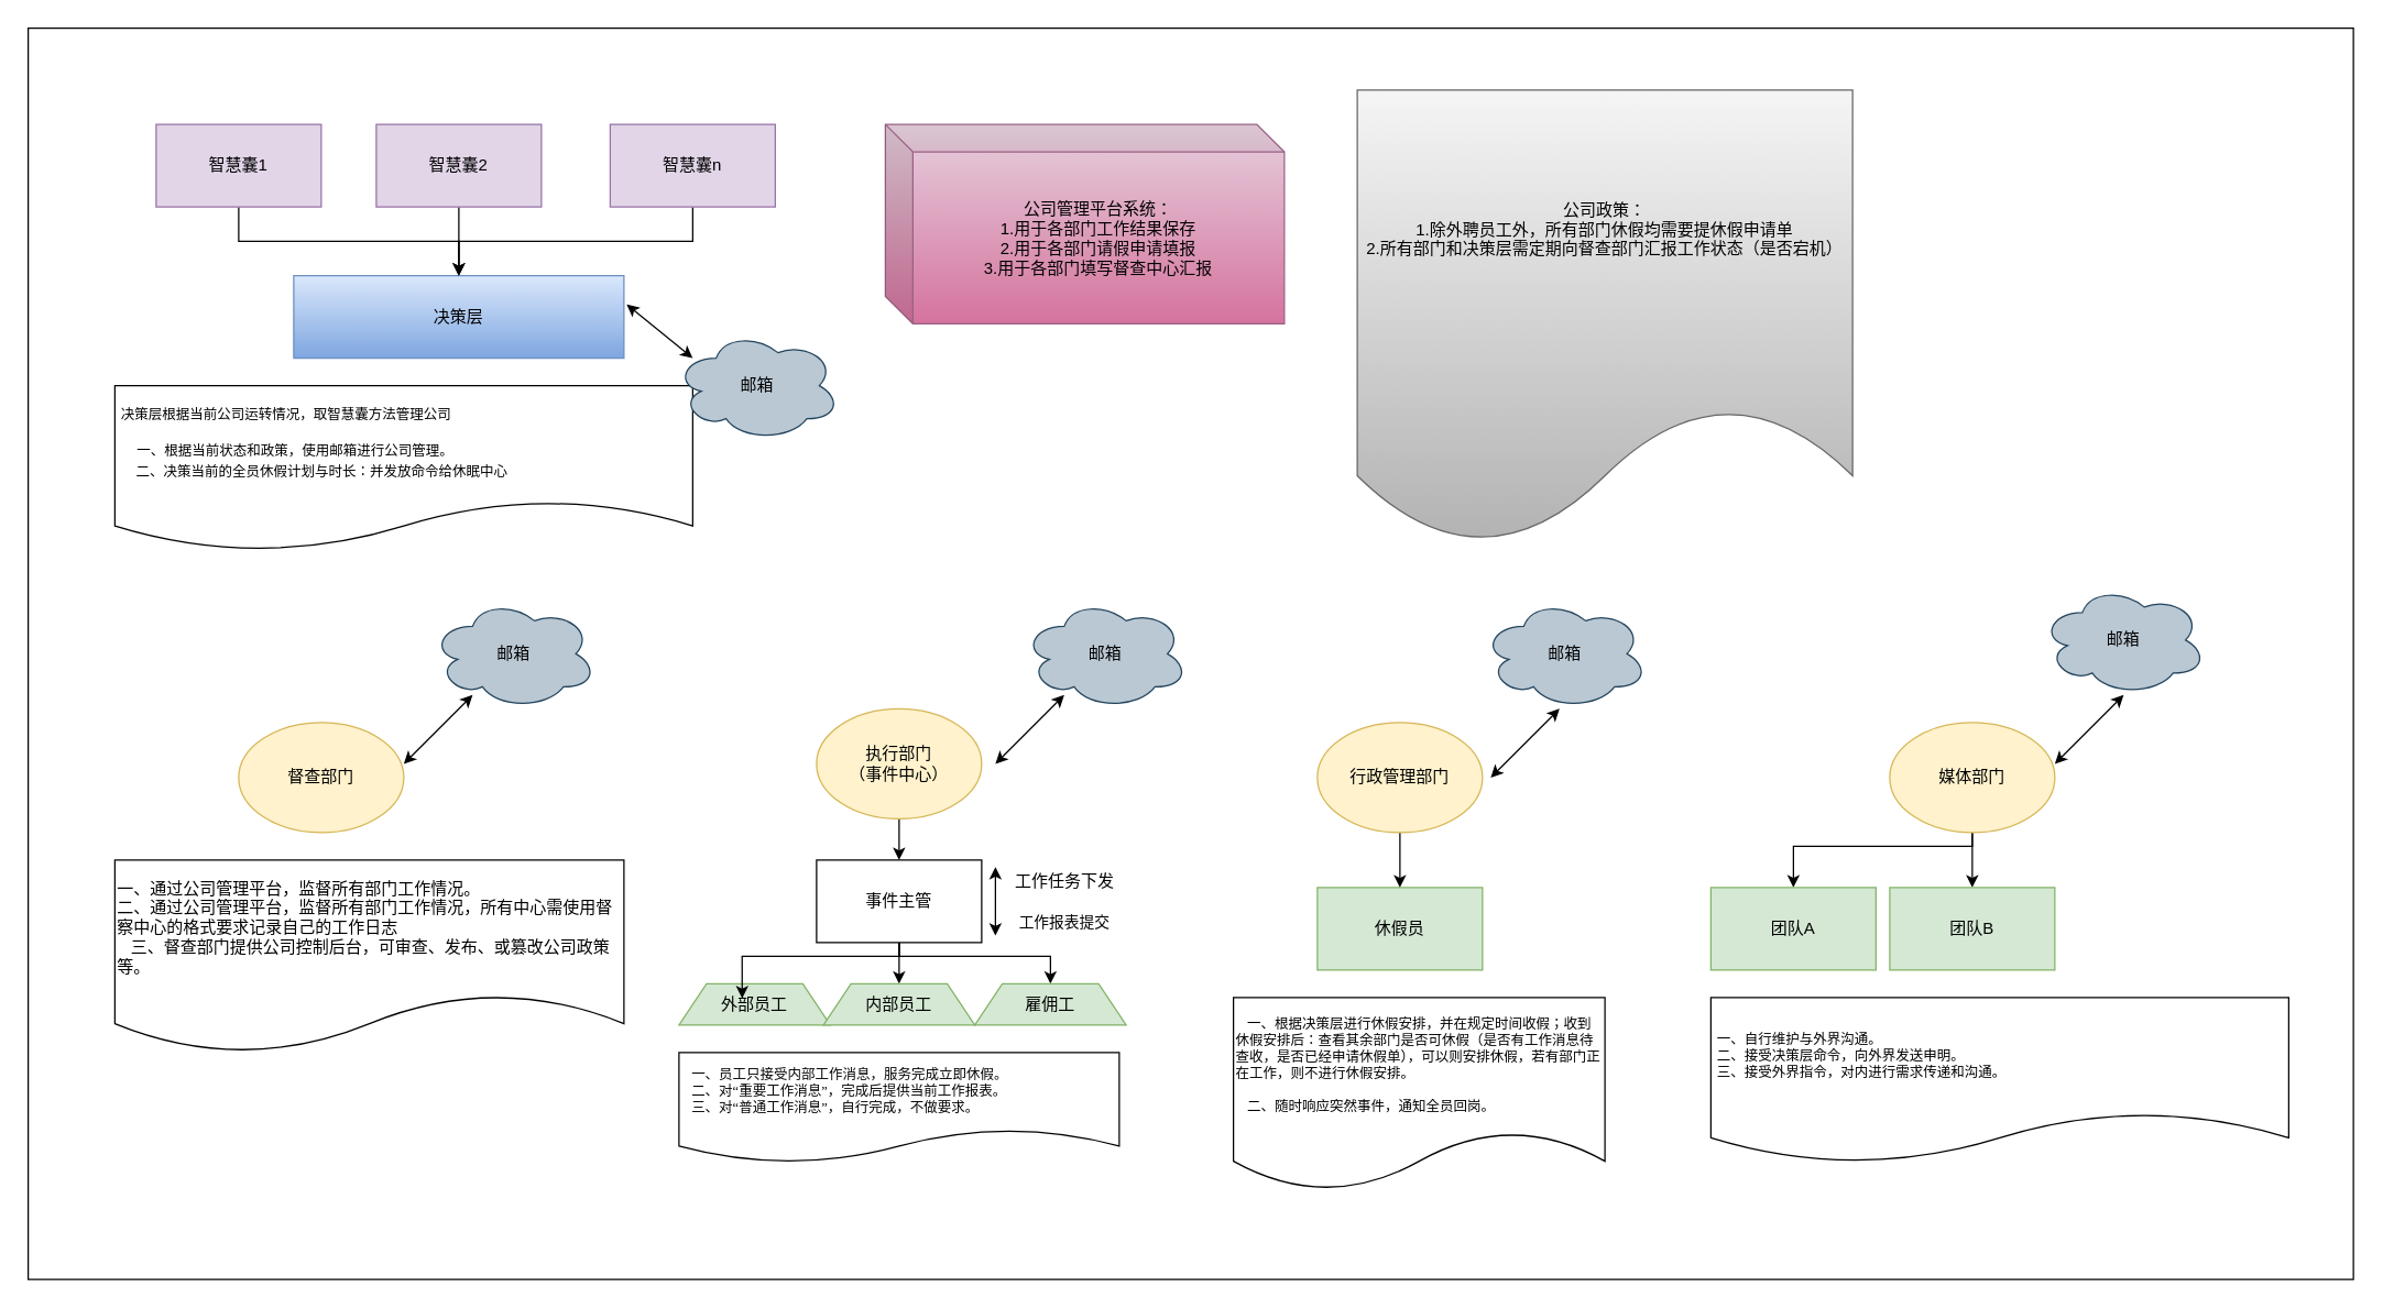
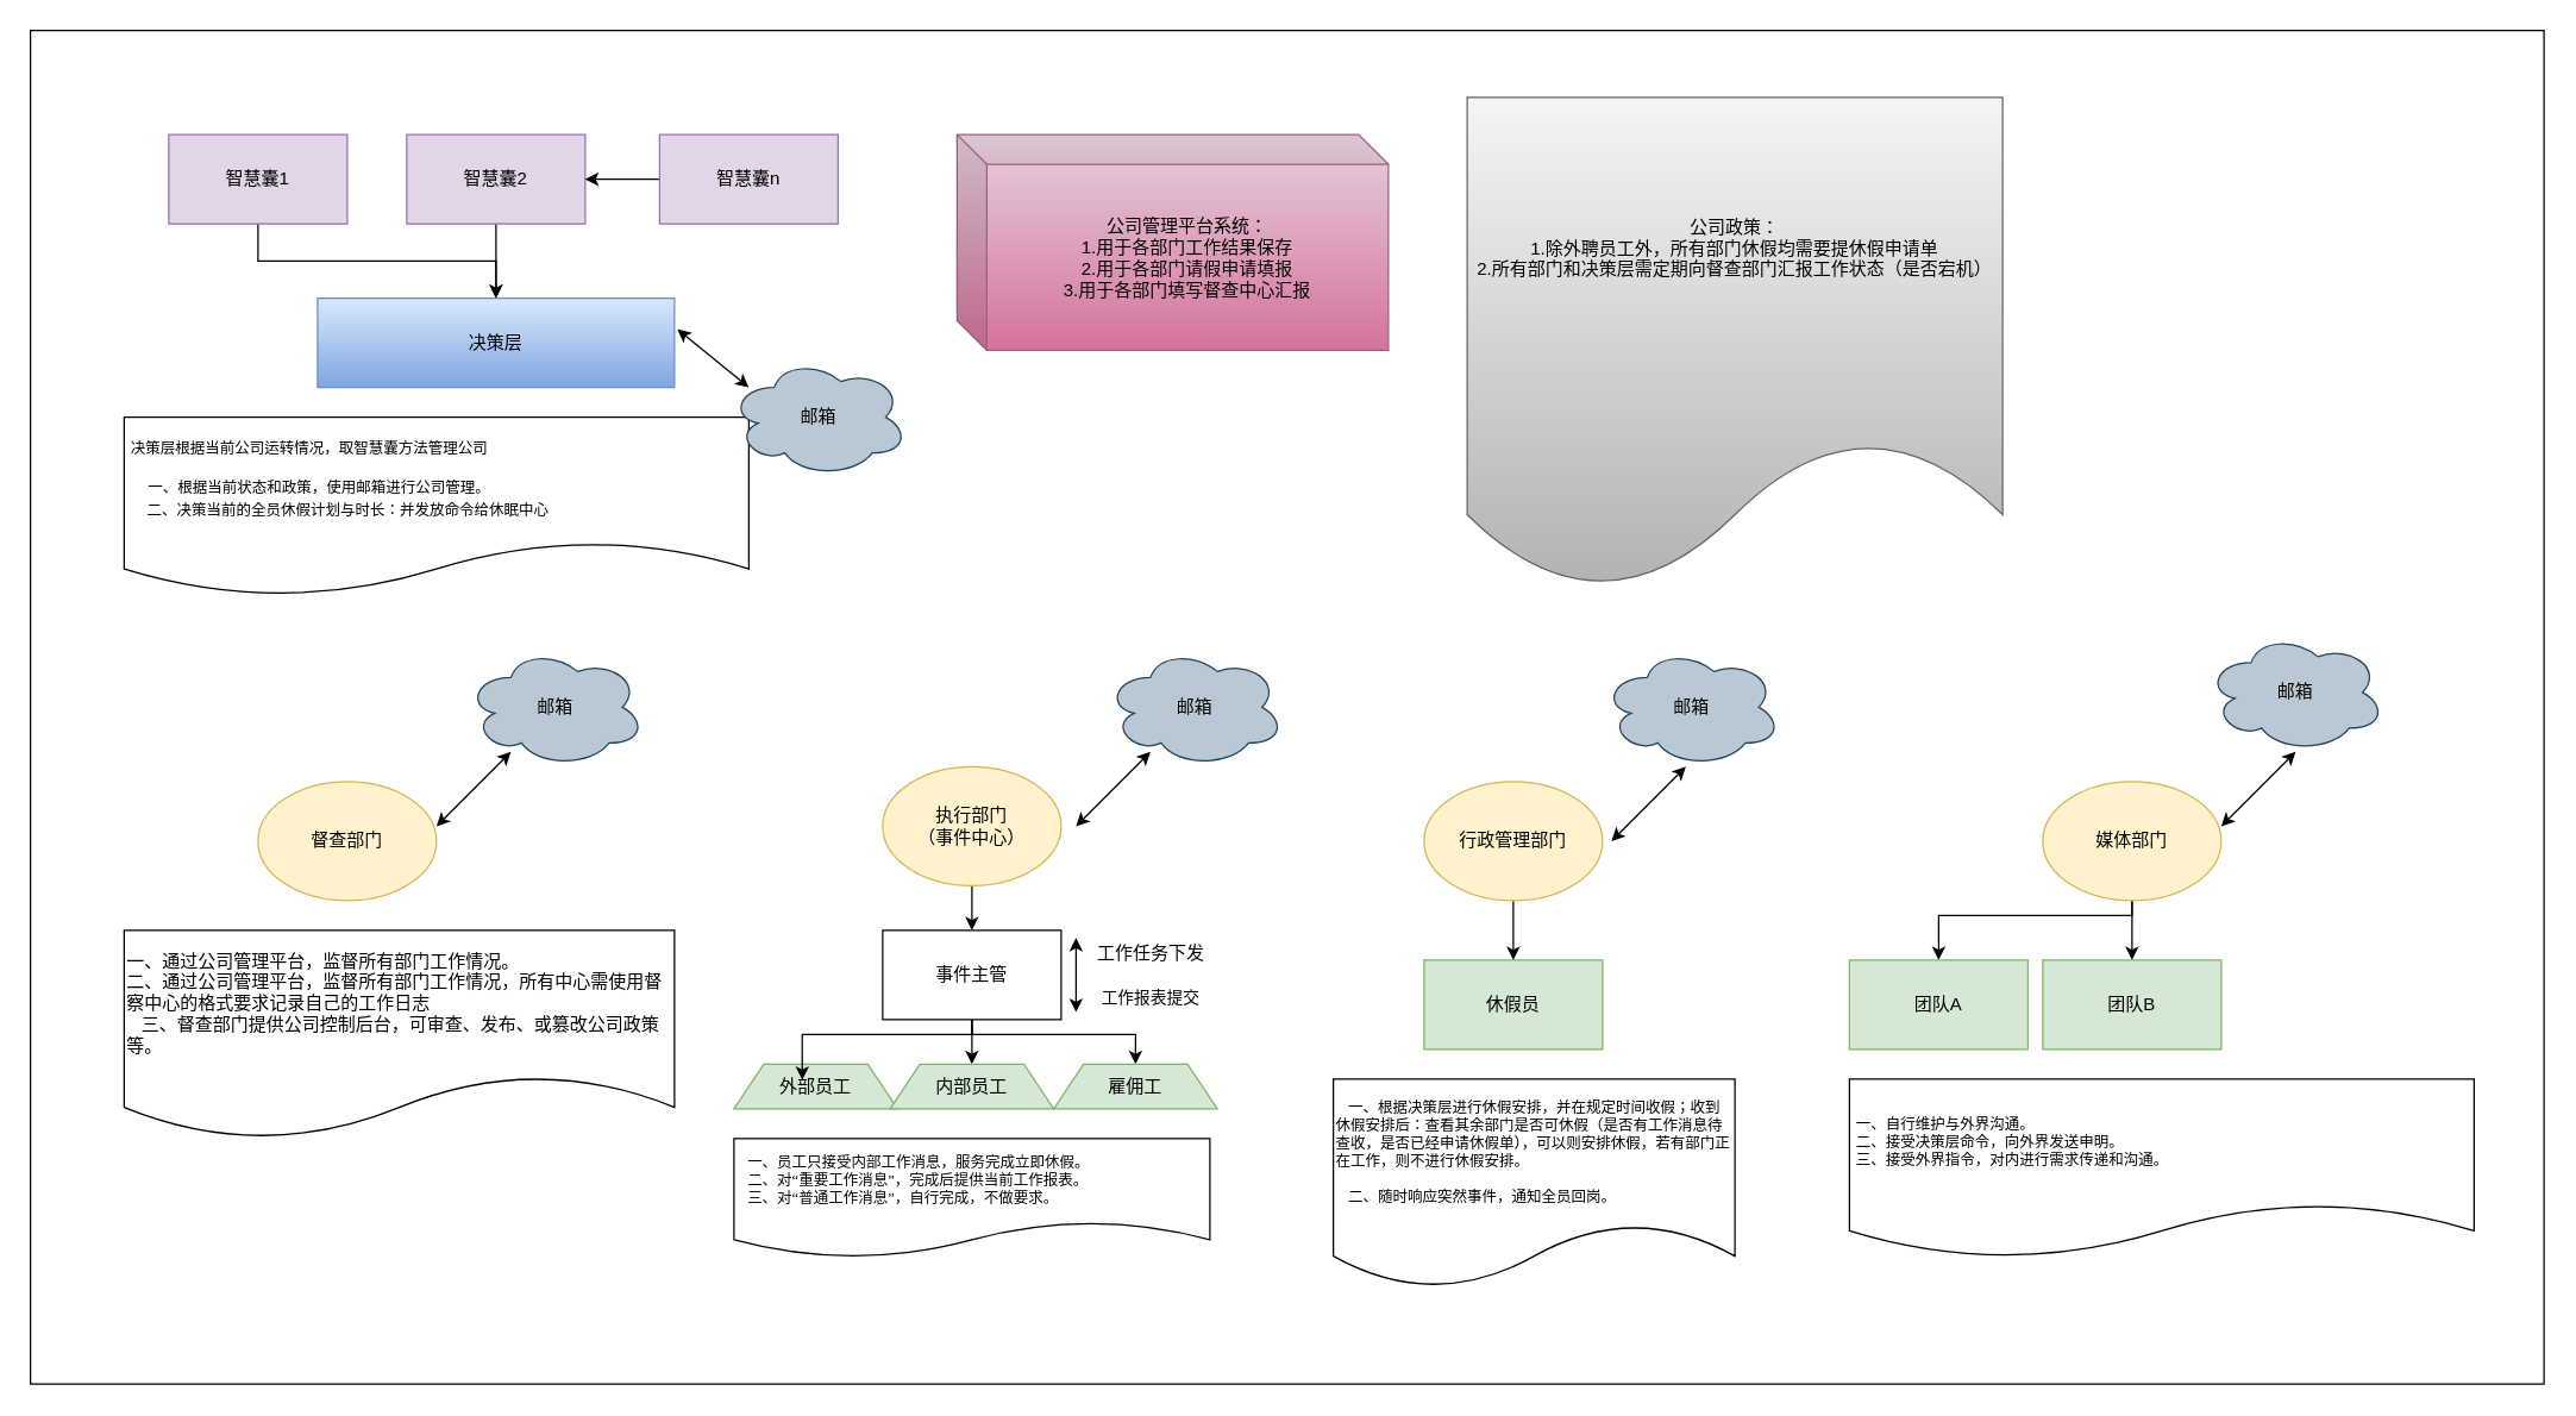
  <mxCell id="0" />
  <mxCell id="1" parent="0" />
  <mxCell id="2" value="" style="rounded=0;whiteSpace=wrap;html=1;" vertex="1" parent="1"><mxGeometry x="20" y="20" width="1690" height="910" as="geometry" /></mxCell>
  <mxCell id="3" value="决策层" style="rounded=0;whiteSpace=wrap;html=1;fillColor=#dae8fc;strokeColor=#6c8ebf;gradientColor=#7ea6e0;" parent="1" vertex="1"><mxGeometry x="213" y="200" width="240" height="60" as="geometry" /></mxCell>
  <mxCell id="4" value="" style="edgeStyle=orthogonalEdgeStyle;rounded=0;orthogonalLoop=1;jettySize=auto;html=1;" parent="1" source="5" target="11" edge="1"><mxGeometry relative="1" as="geometry" /></mxCell>
  <mxCell id="5" value="执行部门&lt;br&gt;（事件中心）" style="ellipse;whiteSpace=wrap;html=1;fillColor=#fff2cc;strokeColor=#d6b656;" parent="1" vertex="1"><mxGeometry x="593" y="515" width="120" height="80" as="geometry" /></mxCell>
  <mxCell id="6" value="" style="edgeStyle=orthogonalEdgeStyle;rounded=0;orthogonalLoop=1;jettySize=auto;html=1;" parent="1" source="8" target="21" edge="1"><mxGeometry relative="1" as="geometry"><Array as="points"><mxPoint x="1433" y="615" /><mxPoint x="1303" y="615" /></Array></mxGeometry></mxCell>
  <mxCell id="7" style="edgeStyle=orthogonalEdgeStyle;rounded=0;orthogonalLoop=1;jettySize=auto;html=1;entryX=0.5;entryY=0;entryDx=0;entryDy=0;" parent="1" source="8" target="22" edge="1"><mxGeometry relative="1" as="geometry" /></mxCell>
  <mxCell id="8" value="媒体部门" style="ellipse;whiteSpace=wrap;html=1;fillColor=#fff2cc;strokeColor=#d6b656;" parent="1" vertex="1"><mxGeometry x="1373" y="525" width="120" height="80" as="geometry" /></mxCell>
  <mxCell id="9" style="edgeStyle=orthogonalEdgeStyle;rounded=0;orthogonalLoop=1;jettySize=auto;html=1;entryX=0.5;entryY=0;entryDx=0;entryDy=0;" parent="1" source="11" target="13" edge="1"><mxGeometry relative="1" as="geometry" /></mxCell>
  <mxCell id="10" style="edgeStyle=orthogonalEdgeStyle;rounded=0;orthogonalLoop=1;jettySize=auto;html=1;" parent="1" source="11" target="14" edge="1"><mxGeometry relative="1" as="geometry"><Array as="points"><mxPoint x="653" y="695" /><mxPoint x="763" y="695" /></Array></mxGeometry></mxCell>
  <mxCell id="11" value="事件主管" style="whiteSpace=wrap;html=1;" parent="1" vertex="1"><mxGeometry x="593" y="625" width="120" height="60" as="geometry" /></mxCell>
  <mxCell id="12" value="外部员工" style="shape=trapezoid;perimeter=trapezoidPerimeter;whiteSpace=wrap;html=1;fixedSize=1;fillColor=#d5e8d4;strokeColor=#82b366;" parent="1" vertex="1"><mxGeometry x="493" y="715" width="110" height="30" as="geometry" /></mxCell>
  <mxCell id="13" value="内部员工" style="shape=trapezoid;perimeter=trapezoidPerimeter;whiteSpace=wrap;html=1;fixedSize=1;fillColor=#d5e8d4;strokeColor=#82b366;" parent="1" vertex="1"><mxGeometry x="598" y="715" width="110" height="30" as="geometry" /></mxCell>
  <mxCell id="14" value="雇佣工" style="shape=trapezoid;perimeter=trapezoidPerimeter;whiteSpace=wrap;html=1;fixedSize=1;fillColor=#d5e8d4;strokeColor=#82b366;" parent="1" vertex="1"><mxGeometry x="708" y="715" width="110" height="30" as="geometry" /></mxCell>
  <mxCell id="15" style="edgeStyle=orthogonalEdgeStyle;rounded=0;orthogonalLoop=1;jettySize=auto;html=1;entryX=0.463;entryY=0.018;entryDx=0;entryDy=0;entryPerimeter=0;" parent="1" source="11" edge="1"><mxGeometry relative="1" as="geometry"><Array as="points"><mxPoint x="653" y="695" /><mxPoint x="539" y="695" /></Array><mxPoint x="538.93" y="725.54" as="targetPoint" /></mxGeometry></mxCell>
  <mxCell id="16" value="&lt;div style=&quot;font-size: 10px;&quot;&gt;&lt;font style=&quot;font-size: 10px;&quot; face=&quot;Verdana&quot; color=&quot;#050505&quot;&gt;&amp;nbsp; &amp;nbsp;一、员工只接受内部工作消息，服务完成立即休假。&lt;/font&gt;&lt;/div&gt;&lt;div style=&quot;font-size: 10px;&quot;&gt;&lt;font style=&quot;font-size: 10px;&quot; face=&quot;Verdana&quot; color=&quot;#050505&quot;&gt;&amp;nbsp; &amp;nbsp;二、对“重要工作消息”，完成后提供当前工作报表。&lt;/font&gt;&lt;/div&gt;&lt;div style=&quot;font-size: 10px;&quot;&gt;&lt;font style=&quot;font-size: 10px;&quot; face=&quot;Verdana&quot; color=&quot;#050505&quot;&gt;&amp;nbsp; &amp;nbsp;三、对“普通工作消息”，自行完成，不做要求。&lt;/font&gt;&lt;/div&gt;" style="shape=document;whiteSpace=wrap;html=1;boundedLbl=1;align=left;" parent="1" vertex="1"><mxGeometry x="493" y="765" width="320" height="80" as="geometry" /></mxCell>
  <mxCell id="17" value="&lt;font style=&quot;font-size: 10px;&quot;&gt;&lt;div style=&quot;&quot;&gt;&amp;nbsp; &amp;nbsp;一、根据决策层进行休假安排，并在规定时间收假；收到休假安排后：查看其余部门是否可休假（是否有工作消息待查收，是否已经申请休假单），可以则安排休假，若有部门正在工作，则不进行休假安排。&lt;/div&gt;&lt;div style=&quot;&quot;&gt;&lt;br&gt;&lt;/div&gt;&lt;div style=&quot;&quot;&gt;&amp;nbsp; &amp;nbsp;二、随时响应突然事件，通知全员回岗。&lt;/div&gt;&lt;/font&gt;" style="shape=document;whiteSpace=wrap;html=1;boundedLbl=1;align=left;" parent="1" vertex="1"><mxGeometry x="896" y="725" width="270" height="140" as="geometry" /></mxCell>
  <mxCell id="18" value="休假员" style="whiteSpace=wrap;html=1;fillColor=#d5e8d4;strokeColor=#82b366;" parent="1" vertex="1"><mxGeometry x="957" y="645" width="120" height="60" as="geometry" /></mxCell>
  <mxCell id="19" style="edgeStyle=orthogonalEdgeStyle;rounded=0;orthogonalLoop=1;jettySize=auto;html=1;" parent="1" source="20" target="18" edge="1"><mxGeometry relative="1" as="geometry" /></mxCell>
  <mxCell id="20" value="行政管理部门" style="ellipse;whiteSpace=wrap;html=1;fillColor=#fff2cc;strokeColor=#d6b656;" parent="1" vertex="1"><mxGeometry x="957" y="525" width="120" height="80" as="geometry" /></mxCell>
  <mxCell id="21" value="团队A" style="whiteSpace=wrap;html=1;fillColor=#d5e8d4;strokeColor=#82b366;" parent="1" vertex="1"><mxGeometry x="1243" y="645" width="120" height="60" as="geometry" /></mxCell>
  <mxCell id="22" value="团队B" style="whiteSpace=wrap;html=1;fillColor=#d5e8d4;strokeColor=#82b366;" parent="1" vertex="1"><mxGeometry x="1373" y="645" width="120" height="60" as="geometry" /></mxCell>
  <mxCell id="23" value="&lt;font style=&quot;font-size: 10px;&quot;&gt;&lt;div style=&quot;&quot;&gt;&lt;div&gt;&lt;span style=&quot;background-color: initial;&quot;&gt;&amp;nbsp;一、自行维护与外界沟通。&lt;/span&gt;&lt;br&gt;&lt;/div&gt;&lt;div&gt;&amp;nbsp;二、接受决策层命令，向外界发送申明。&amp;nbsp;&lt;/div&gt;&lt;div&gt;&amp;nbsp;三、接受外界指令，对内进行需求传递和沟通。&lt;/div&gt;&lt;/div&gt;&lt;/font&gt;" style="shape=document;whiteSpace=wrap;html=1;boundedLbl=1;align=left;" parent="1" vertex="1"><mxGeometry x="1243" y="725" width="420" height="120" as="geometry" /></mxCell>
  <mxCell id="24" value="公司政策：&lt;br&gt;1.除外聘员工外，所有部门休假均需要提休假申请单&lt;br&gt;&lt;div style=&quot;text-align: left;&quot;&gt;&lt;span style=&quot;background-color: initial;&quot;&gt;2.所有部门和决策层需定期向督查部门汇报工作状态（是否宕机）&lt;/span&gt;&lt;/div&gt;&lt;div style=&quot;text-align: left;&quot;&gt;&lt;br&gt;&lt;/div&gt;&lt;div style=&quot;text-align: left;&quot;&gt;&lt;div&gt;&lt;br&gt;&lt;/div&gt;&lt;/div&gt;" style="shape=document;whiteSpace=wrap;html=1;boundedLbl=1;fillColor=#f5f5f5;strokeColor=#666666;gradientColor=#b3b3b3;" parent="1" vertex="1"><mxGeometry x="986" y="65" width="360" height="330" as="geometry" /></mxCell>
  <mxCell id="25" value="&lt;div style=&quot;&quot;&gt;一、通过公司管理平台，监督所有部门工作情况。&lt;/div&gt;二、通过公司管理平台，&lt;span style=&quot;background-color: initial;&quot;&gt;监督所有部门工作情况，所有中心需使用督察中心的格式要求记录自己的工作日志&lt;/span&gt;&lt;br&gt;&lt;div style=&quot;&quot;&gt;&amp;nbsp; &amp;nbsp;三、督查部门提供公司控制后台，可审查、发布、或篡改公司政策等。&lt;/div&gt;" style="shape=document;whiteSpace=wrap;html=1;boundedLbl=1;align=left;" parent="1" vertex="1"><mxGeometry x="83" y="625" width="370" height="140" as="geometry" /></mxCell>
  <mxCell id="26" style="edgeStyle=orthogonalEdgeStyle;rounded=0;orthogonalLoop=1;jettySize=auto;html=1;" parent="1" source="27" edge="1"><mxGeometry relative="1" as="geometry"><mxPoint x="333" y="200" as="targetPoint" /></mxGeometry></mxCell>
  <mxCell id="27" value="智慧囊2" style="rounded=0;whiteSpace=wrap;html=1;fillColor=#e1d5e7;strokeColor=#9673a6;" parent="1" vertex="1"><mxGeometry x="273" y="90" width="120" height="60" as="geometry" /></mxCell>
- <mxCell id="28" style="edgeStyle=orthogonalEdgeStyle;rounded=0;orthogonalLoop=1;jettySize=auto;html=1;" parent="1" source="29" target="3" edge="1"><mxGeometry relative="1" as="geometry" /></mxCell>
+ <mxCell id="28" style="edgeStyle=orthogonalEdgeStyle;rounded=0;orthogonalLoop=1;jettySize=auto;html=1;" parent="1" source="29" target="27" edge="1"><mxGeometry relative="1" as="geometry" /></mxCell>
  <mxCell id="29" value="智慧囊n" style="rounded=0;whiteSpace=wrap;html=1;fillColor=#e1d5e7;strokeColor=#9673a6;" parent="1" vertex="1"><mxGeometry x="443" y="90" width="120" height="60" as="geometry" /></mxCell>
  <mxCell id="30" style="edgeStyle=orthogonalEdgeStyle;rounded=0;orthogonalLoop=1;jettySize=auto;html=1;" parent="1" source="31" target="3" edge="1"><mxGeometry relative="1" as="geometry" /></mxCell>
  <mxCell id="31" value="智慧囊1" style="rounded=0;whiteSpace=wrap;html=1;fillColor=#e1d5e7;strokeColor=#9673a6;" parent="1" vertex="1"><mxGeometry x="113" y="90" width="120" height="60" as="geometry" /></mxCell>
  <mxCell id="32" value="&lt;font style=&quot;&quot;&gt;&lt;div style=&quot;&quot;&gt;&lt;div style=&quot;font-size: 10px;&quot;&gt;&amp;nbsp;决策层根据当前公司运转情况，&lt;span style=&quot;background-color: initial;&quot;&gt;取智慧囊方法管理公司&lt;/span&gt;&lt;/div&gt;&lt;div style=&quot;font-size: 10px;&quot;&gt;&lt;br&gt;&lt;/div&gt;&lt;div style=&quot;&quot;&gt;&amp;nbsp;&lt;span style=&quot;font-size: 10px;&quot;&gt;&lt;span style=&quot;background-color: initial;&quot;&gt;&amp;nbsp; &amp;nbsp; 一、根据当前状态和政策，使用邮箱进行公司管理。&lt;/span&gt;&lt;/span&gt;&lt;/div&gt;&lt;div style=&quot;&quot;&gt;&lt;span style=&quot;font-size: 10px;&quot;&gt;&amp;nbsp; &amp;nbsp; &amp;nbsp;二、决策当前的全员休假计划与时长：并发放命令给休眠中心&lt;/span&gt;&lt;/div&gt;&lt;/div&gt;&lt;/font&gt;" style="shape=document;whiteSpace=wrap;html=1;boundedLbl=1;align=left;" parent="1" vertex="1"><mxGeometry x="83" y="280" width="420" height="120" as="geometry" /></mxCell>
  <mxCell id="33" value="公司管理平台系统：&lt;br style=&quot;border-color: var(--border-color);&quot;&gt;1.用于各部门工作结果保存&lt;br&gt;2.用于各部门请假申请填报&lt;br&gt;3.用于各部门填写督查中心汇报" style="shape=cube;whiteSpace=wrap;html=1;boundedLbl=1;backgroundOutline=1;darkOpacity=0.05;darkOpacity2=0.1;fillColor=#e6d0de;gradientColor=#d5739d;strokeColor=#996185;" parent="1" vertex="1"><mxGeometry x="643" y="90" width="290" height="145" as="geometry" /></mxCell>
  <mxCell id="34" value="督查部门" style="ellipse;whiteSpace=wrap;html=1;fillColor=#fff2cc;strokeColor=#d6b656;" parent="1" vertex="1"><mxGeometry x="173" y="525" width="120" height="80" as="geometry" /></mxCell>
  <mxCell id="35" value="" style="endArrow=classic;startArrow=classic;html=1;rounded=0;" parent="1" edge="1"><mxGeometry width="50" height="50" relative="1" as="geometry"><mxPoint x="723" y="680" as="sourcePoint" /><mxPoint x="723" y="630" as="targetPoint" /></mxGeometry></mxCell>
  <mxCell id="36" value="工作任务下发&lt;br style=&quot;border-color: var(--border-color); font-size: 11px;&quot;&gt;&lt;br style=&quot;border-color: var(--border-color); font-size: 11px;&quot;&gt;&lt;span style=&quot;font-size: 11px; background-color: rgb(255, 255, 255);&quot;&gt;工作报表提交&lt;/span&gt;" style="text;html=1;align=center;verticalAlign=middle;resizable=0;points=[];autosize=1;strokeColor=none;fillColor=none;" parent="1" vertex="1"><mxGeometry x="723" y="625" width="100" height="60" as="geometry" /></mxCell>
  <mxCell id="37" value="邮箱" style="ellipse;shape=cloud;whiteSpace=wrap;html=1;fillColor=#bac8d3;strokeColor=#23445d;" parent="1" vertex="1"><mxGeometry x="1483" y="425" width="120" height="80" as="geometry" /></mxCell>
  <mxCell id="38" value="邮箱" style="ellipse;shape=cloud;whiteSpace=wrap;html=1;fillColor=#bac8d3;strokeColor=#23445d;" parent="1" vertex="1"><mxGeometry x="490" y="240" width="120" height="80" as="geometry" /></mxCell>
  <mxCell id="39" value="邮箱" style="ellipse;shape=cloud;whiteSpace=wrap;html=1;fillColor=#bac8d3;strokeColor=#23445d;" parent="1" vertex="1"><mxGeometry x="1077" y="435" width="120" height="80" as="geometry" /></mxCell>
  <mxCell id="40" value="邮箱" style="ellipse;shape=cloud;whiteSpace=wrap;html=1;fillColor=#bac8d3;strokeColor=#23445d;" parent="1" vertex="1"><mxGeometry x="743" y="435" width="120" height="80" as="geometry" /></mxCell>
  <mxCell id="41" value="邮箱" style="ellipse;shape=cloud;whiteSpace=wrap;html=1;fillColor=#bac8d3;strokeColor=#23445d;" parent="1" vertex="1"><mxGeometry x="313" y="435" width="120" height="80" as="geometry" /></mxCell>
  <mxCell id="42" value="" style="endArrow=classic;startArrow=classic;html=1;rounded=0;" parent="1" edge="1"><mxGeometry width="50" height="50" relative="1" as="geometry"><mxPoint x="293" y="555" as="sourcePoint" /><mxPoint x="343" y="505" as="targetPoint" /></mxGeometry></mxCell>
  <mxCell id="43" value="" style="endArrow=classic;startArrow=classic;html=1;rounded=0;" parent="1" edge="1"><mxGeometry width="50" height="50" relative="1" as="geometry"><mxPoint x="723" y="555" as="sourcePoint" /><mxPoint x="773" y="505" as="targetPoint" /></mxGeometry></mxCell>
  <mxCell id="44" value="" style="endArrow=classic;startArrow=classic;html=1;rounded=0;" parent="1" edge="1"><mxGeometry width="50" height="50" relative="1" as="geometry"><mxPoint x="1083" y="565" as="sourcePoint" /><mxPoint x="1133" y="515" as="targetPoint" /></mxGeometry></mxCell>
  <mxCell id="45" value="" style="endArrow=classic;startArrow=classic;html=1;rounded=0;" parent="1" edge="1"><mxGeometry width="50" height="50" relative="1" as="geometry"><mxPoint x="1493" y="555" as="sourcePoint" /><mxPoint x="1543" y="505" as="targetPoint" /></mxGeometry></mxCell>
  <mxCell id="46" value="" style="endArrow=classic;startArrow=classic;html=1;rounded=0;" parent="1" edge="1"><mxGeometry width="50" height="50" relative="1" as="geometry"><mxPoint x="454.99" y="220.96" as="sourcePoint" /><mxPoint x="502.996" y="260.002" as="targetPoint" /></mxGeometry></mxCell>
